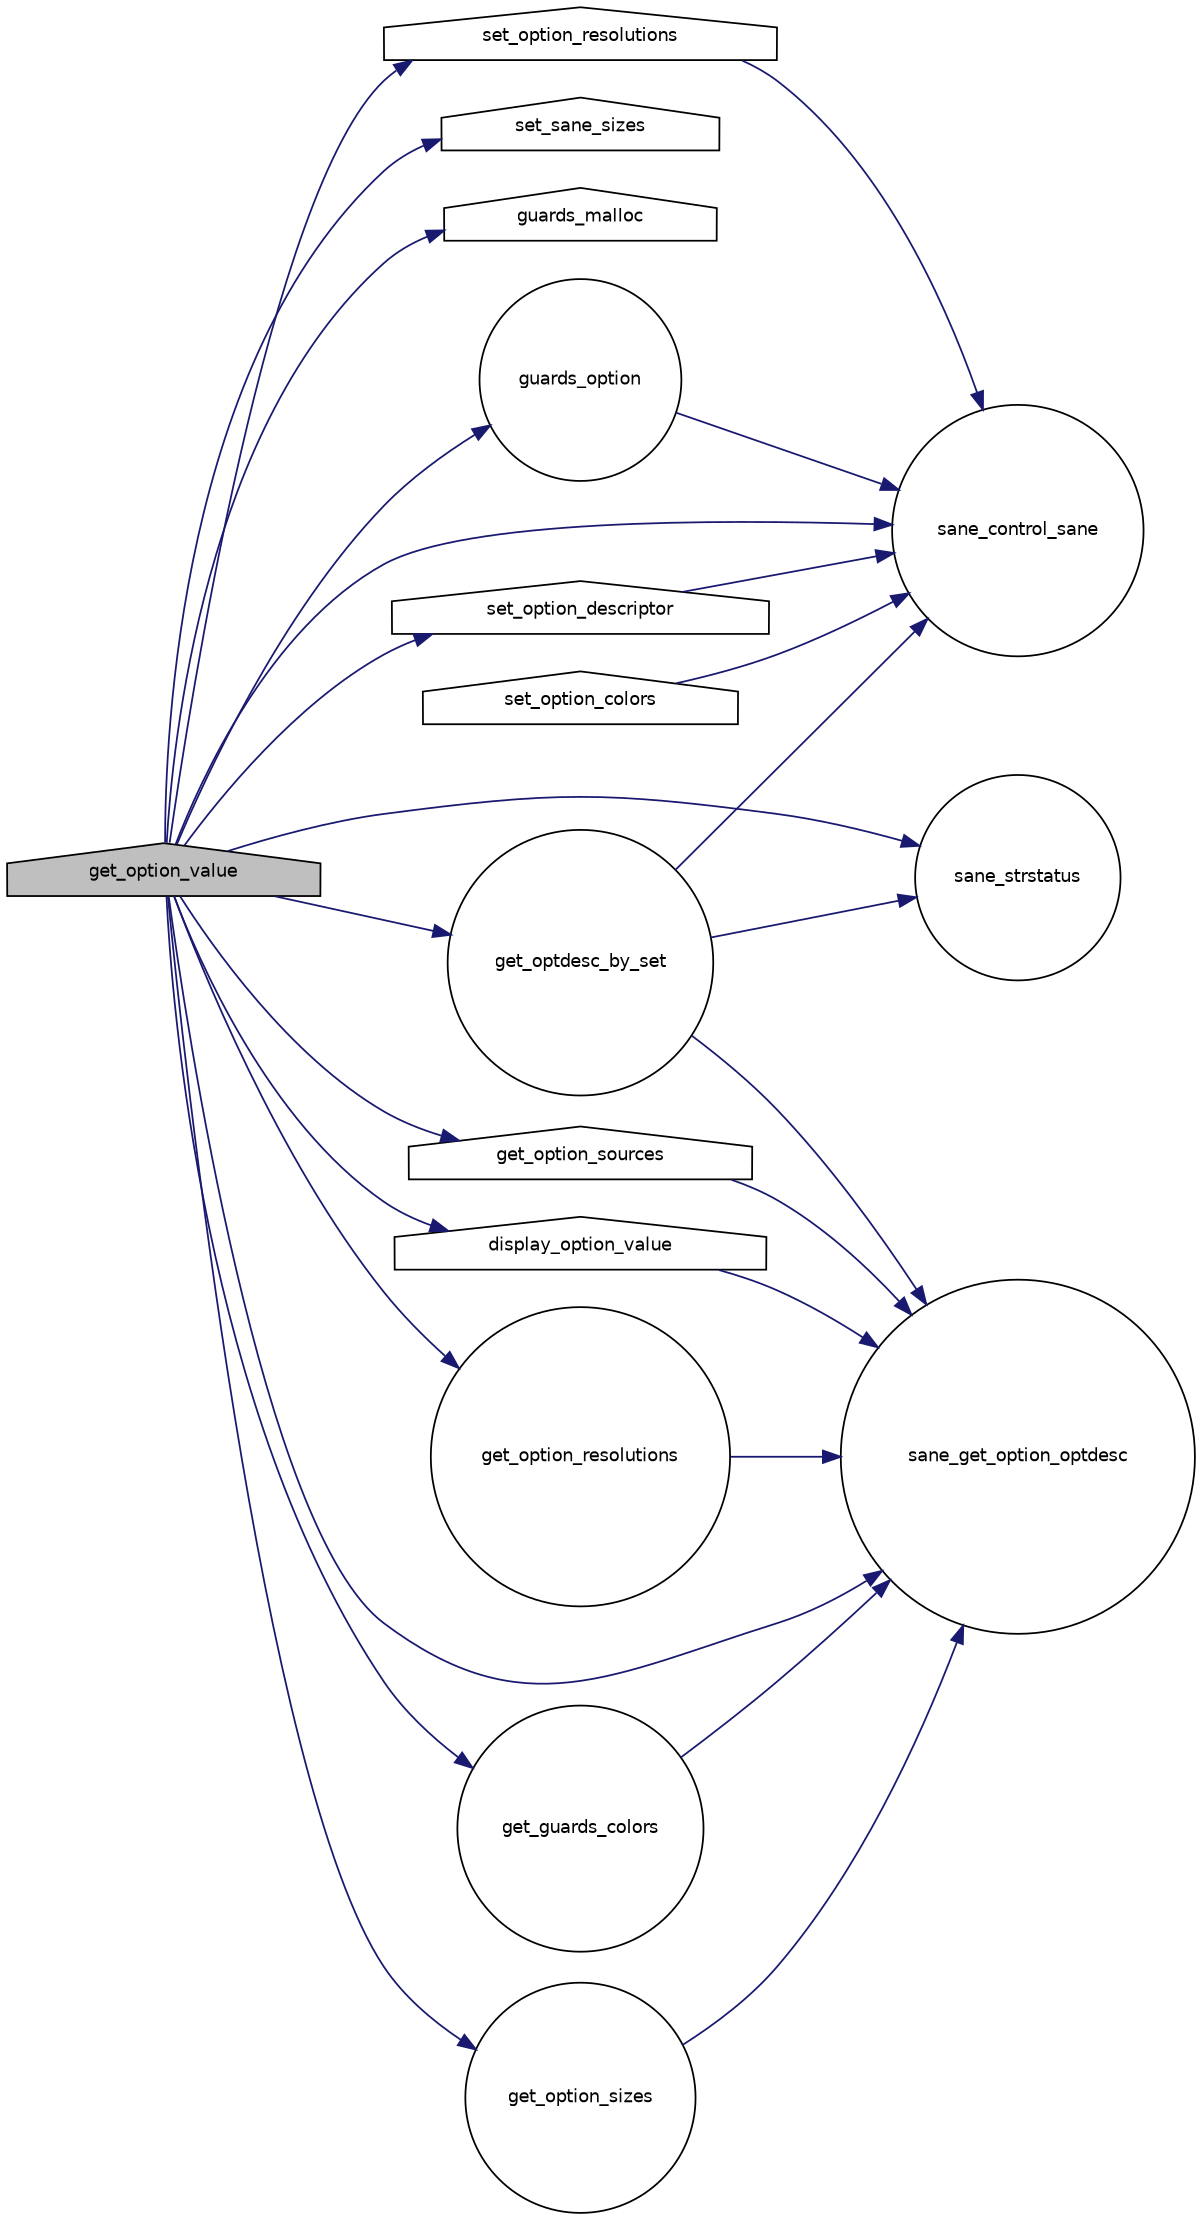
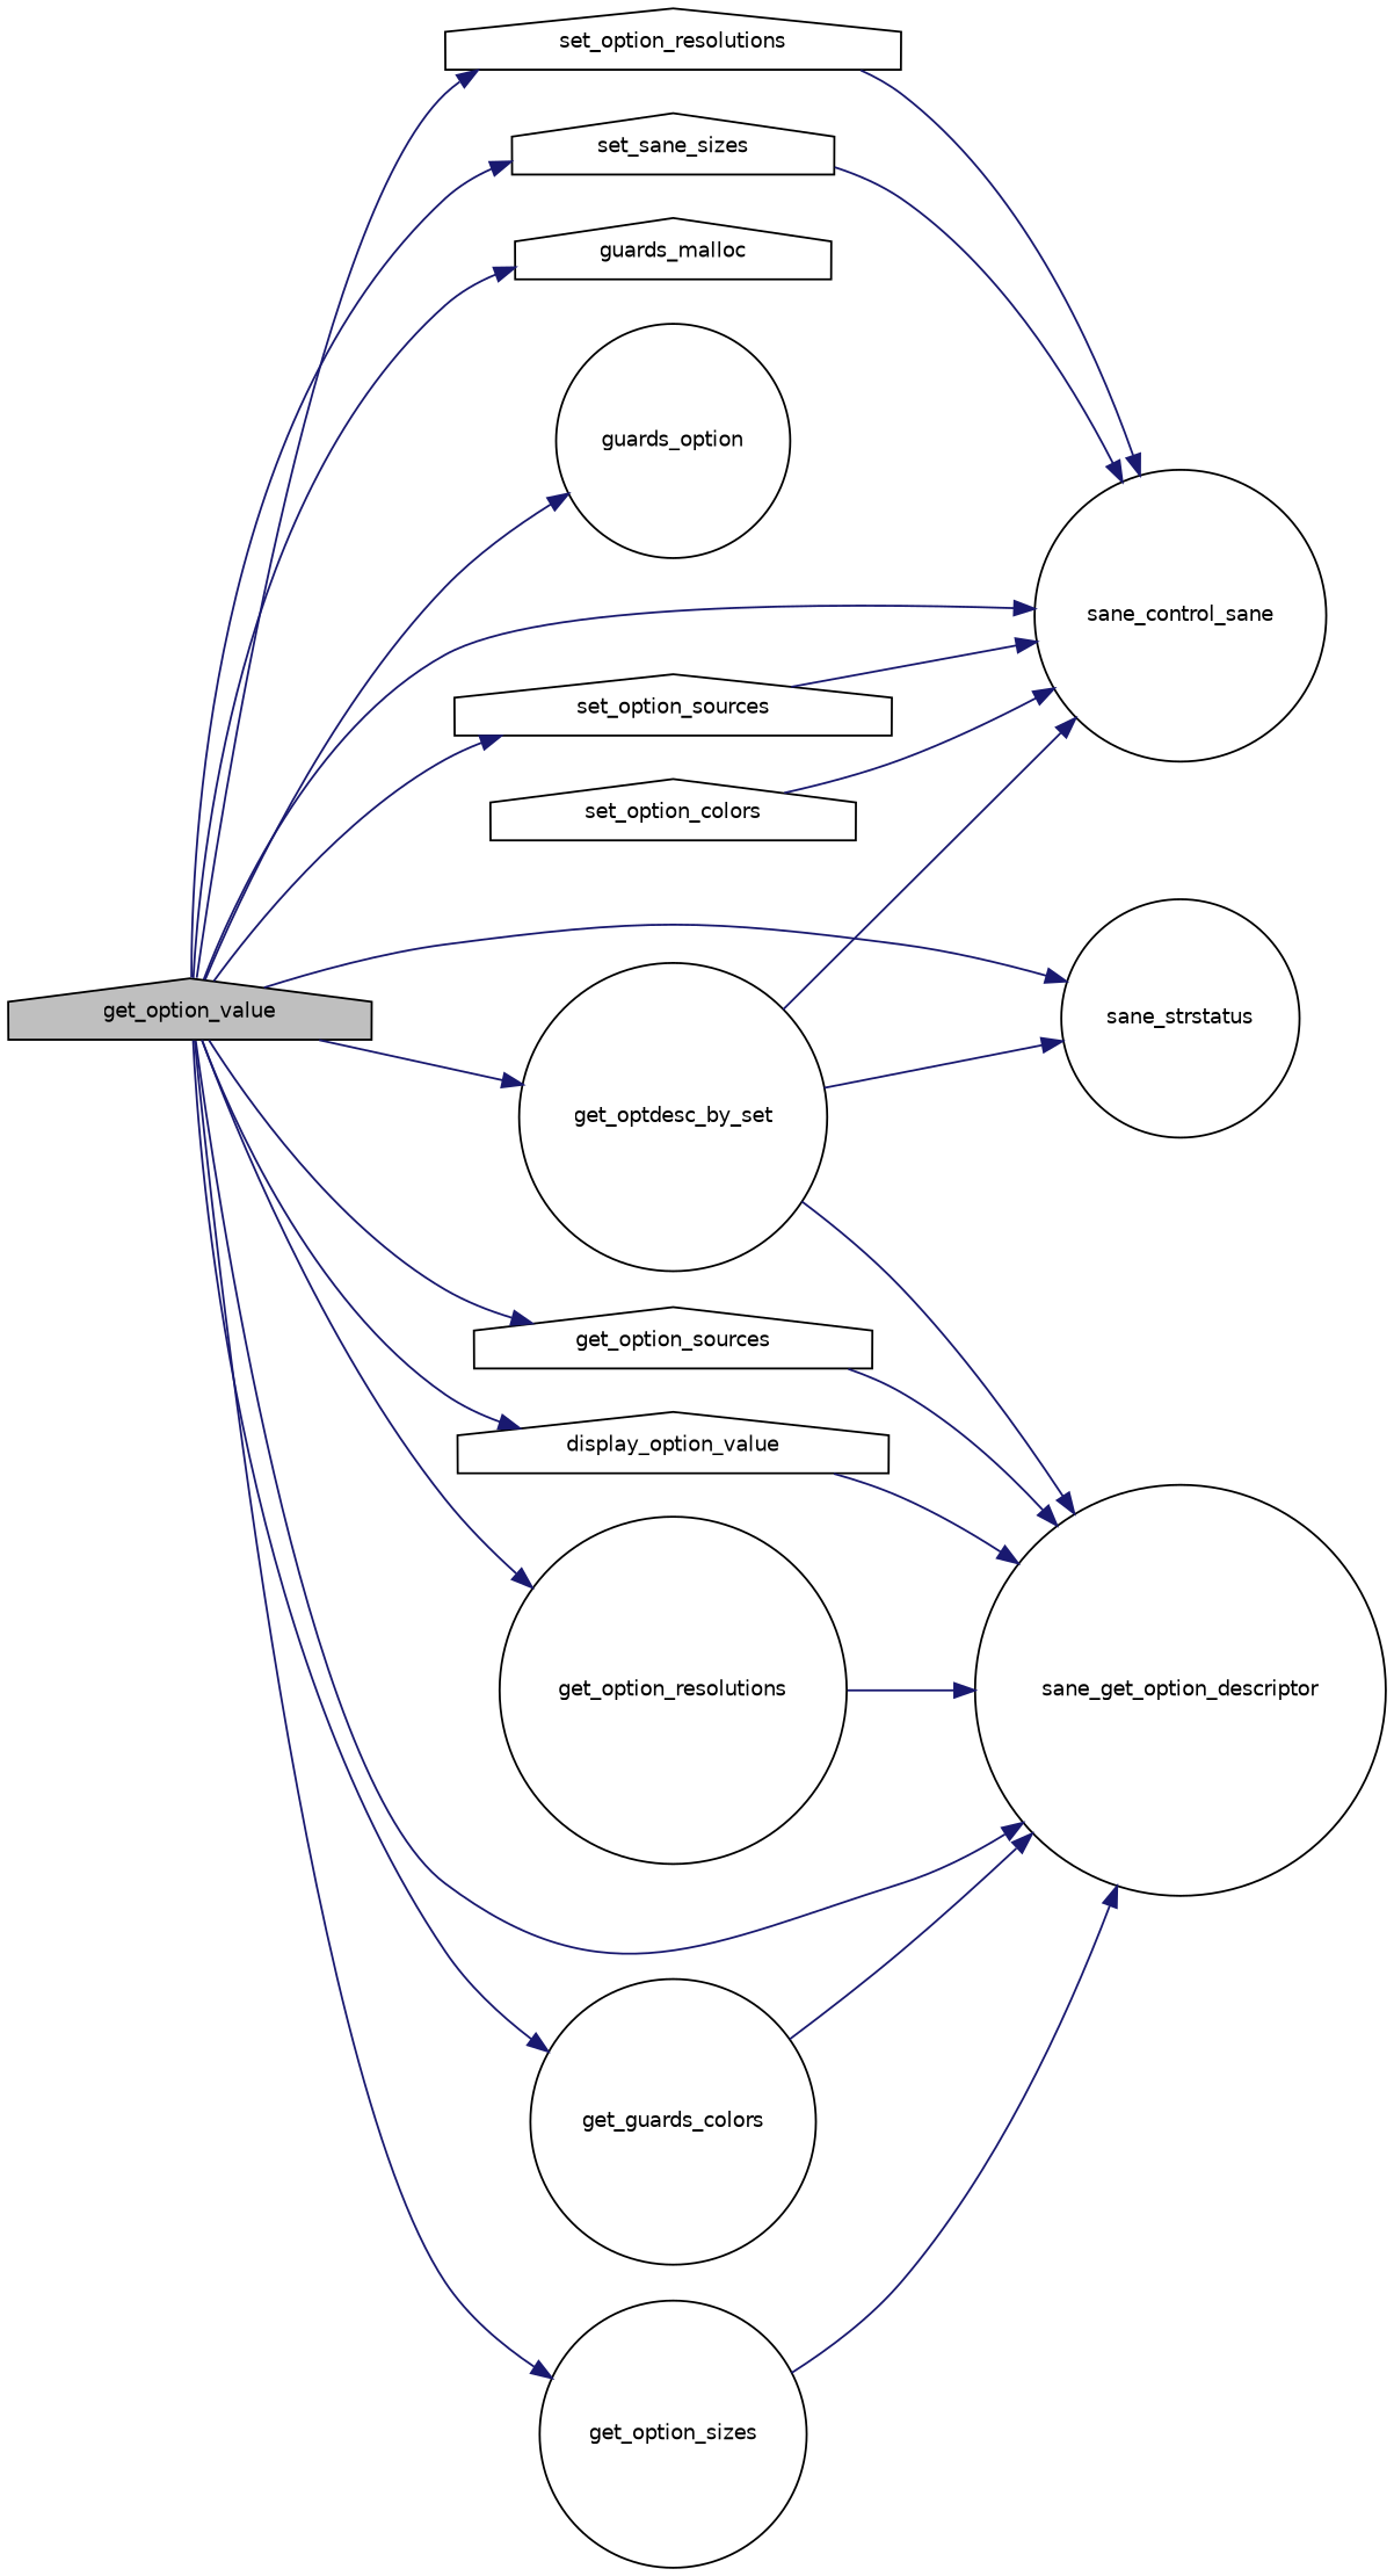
  digraph {
    rankdir=LR
    node [color=black fillcolor=white fontname=Helvetica fontsize=10 shape=house style=filled]
    edge [color=midnightblue fontname=Helvetica fontsize=10 labelfontname=Helvetica labelfontsize=10 style=solid]
    n1 [fillcolor=grey75 fontcolor=black height=0.2 label=get_option_value width=0.4]
    n2 [height=0.2 label=get_optdesc_by_set shape=circle width=0.4]
    n3 [height=0.2 label=sane_control_sane shape=circle width=0.4]
    n4 [height=0.2 label=sane_strstatus shape=circle width=0.4]
    n5 [height=0.2 label=guards_malloc width=0.4]
    n6 [height=0.2 label=get_guards_colors shape=circle width=0.4]
    n7 [height=0.2 label=get_option_sources width=0.4]
-   n8 [height=0.2 label=set_option_descriptor width=0.4]
+   n8 [height=0.2 label=set_option_sources width=0.4]
    n9 [height=0.2 label=get_option_resolutions shape=circle width=0.4]
    n10 [height=0.2 label=set_option_resolutions width=0.4]
    n11 [height=0.2 label=get_option_sizes shape=circle width=0.4]
    n12 [height=0.2 label=set_sane_sizes width=0.4]
    n13 [height=0.2 label=display_option_value width=0.4]
    n14 [height=0.2 label=guards_option shape=circle width=0.4]
-   n15 [height=0.2 label=sane_get_option_optdesc shape=circle width=0.4]
+   n15 [height=0.2 label=sane_get_option_descriptor shape=circle width=0.4]
    n16 [height=0.2 label=set_option_colors width=0.4]
    n1 -> n2
    n1 -> n3
    n1 -> n4
    n1 -> n5
    n1 -> n6
    n1 -> n7
    n1 -> n8
    n1 -> n9
    n1 -> n10
    n1 -> n11
    n1 -> n12
    n1 -> n13
    n1 -> n14
    n1 -> n15
    n2 -> n3
    n2 -> n4
    n2 -> n15
    n6 -> n15
    n7 -> n15
    n8 -> n3
    n9 -> n15
    n10 -> n3
    n11 -> n15
-   n14 -> n3
+   n12 -> n3
    n13 -> n15
    n16 -> n3
  }
